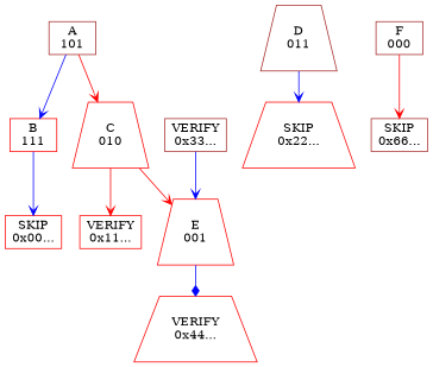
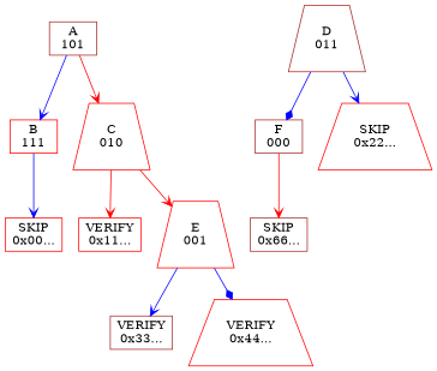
  digraph {
    node [color=red shape=box]
    edge [arrowhead=vee color=blue]
    n1 [color=brown label="A\n101"]
    n2 [label="B\n111"]
    n3 [label="C\n010" shape=trapezium]
    n4 [label="SKIP\n0x00..."]
    n5 [label="VERIFY\n0x11..."]
    n6 [label="E\n001" shape=trapezium]
    n7 [color=brown label="D\n011" shape=trapezium]
    n8 [color=brown label="F\n000"]
    n9 [label="SKIP\n0x22..." shape=trapezium]
    n10 [color=brown label="VERIFY\n0x33..."]
    n11 [label="VERIFY\n0x44..." shape=trapezium]
    n12 [color=brown label="SKIP\n0x66..."]
    n1 -> n2
    n1 -> n3 [color=red]
    n2 -> n4
    n3 -> n5 [color=red]
    n3 -> n6 [color=red]
-   n10 -> n6
+   n6 -> n10
    n6 -> n11 [arrowhead=diamond]
+   n7 -> n8 [arrowhead=diamond]
    n7 -> n9
    n8 -> n12 [color=red]
  }
